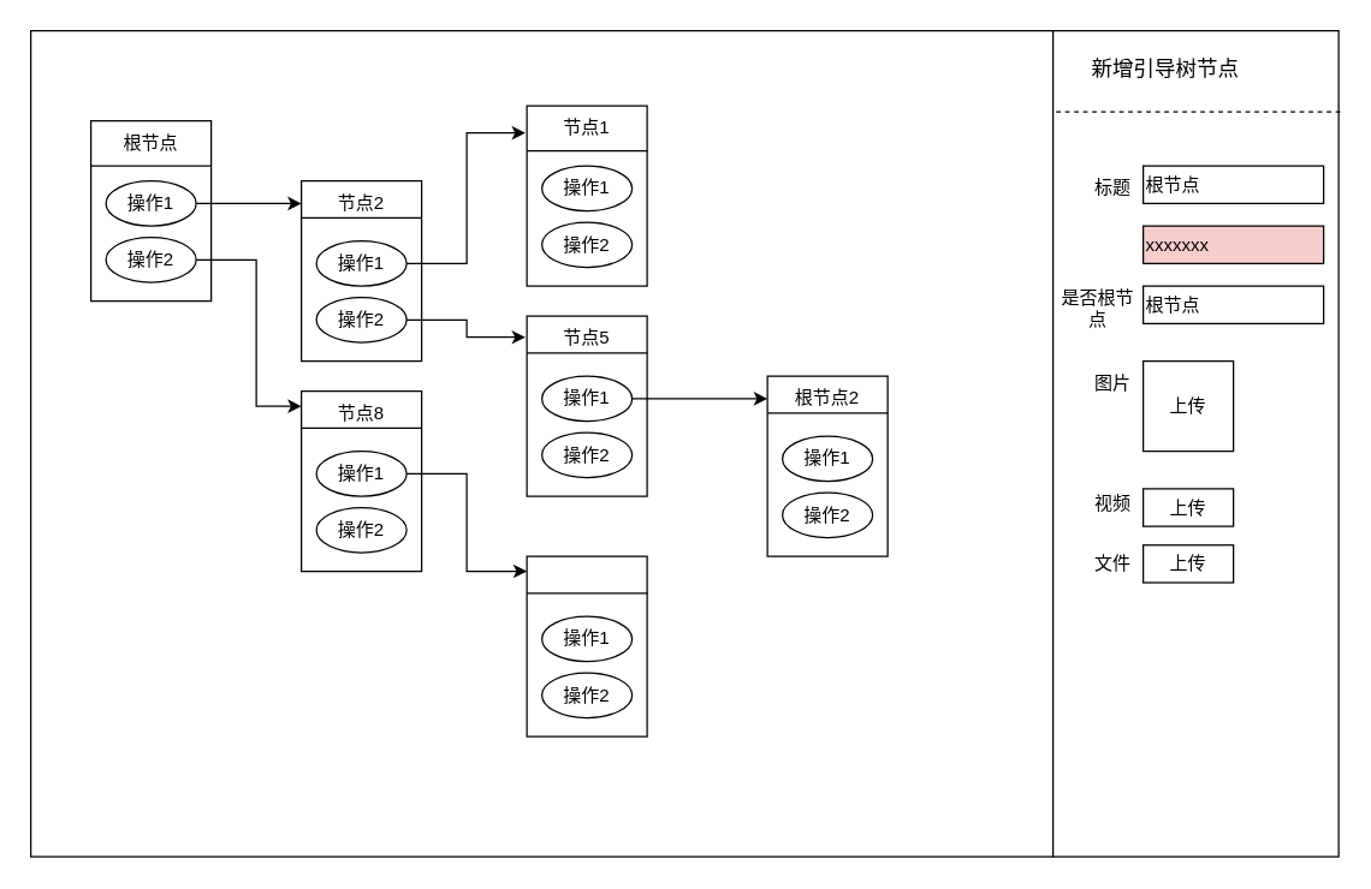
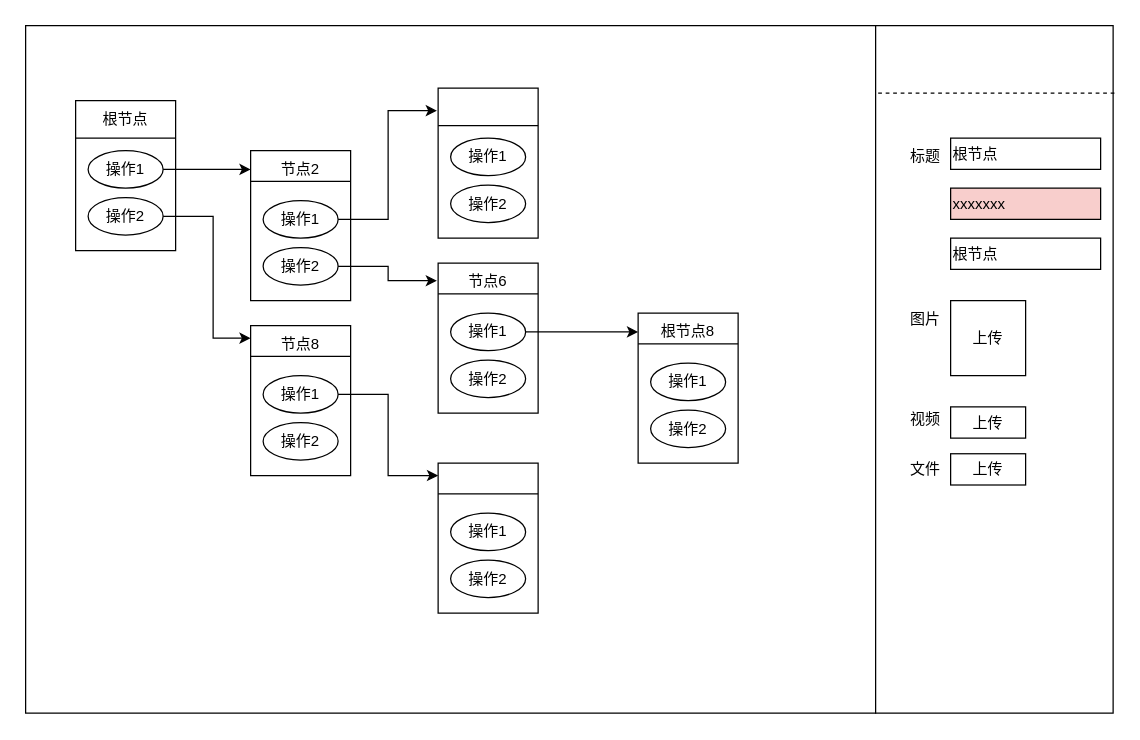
  <mxCell id="0" />
  <mxCell id="1" parent="0" />
  <mxCell id="2" value="" style="rounded=0;whiteSpace=wrap;html=1;" vertex="1" parent="1"><mxGeometry x="20" y="20" width="680" height="550" as="geometry" /></mxCell>
  <mxCell id="3" value="" style="rounded=0;whiteSpace=wrap;html=1;" vertex="1" parent="1"><mxGeometry x="700" y="20" width="190" height="550" as="geometry" /></mxCell>
  <mxCell id="4" value="标题" style="text;html=1;strokeColor=none;fillColor=none;align=center;verticalAlign=middle;whiteSpace=wrap;rounded=0;" vertex="1" parent="1"><mxGeometry x="710" y="110" width="60" height="30" as="geometry" /></mxCell>
  <mxCell id="5" value="根节点" style="rounded=0;whiteSpace=wrap;html=1;align=left;" vertex="1" parent="1"><mxGeometry x="760" y="110" width="120" height="25" as="geometry" /></mxCell>
  <mxCell id="6" value="xxxxxxx" style="rounded=0;whiteSpace=wrap;html=1;align=left;fillColor=#f8cecc;" vertex="1" parent="1"><mxGeometry x="760" y="150" width="120" height="25" as="geometry" /></mxCell>
  <mxCell id="7" value="" style="group" vertex="1" connectable="0" parent="1"><mxGeometry x="350" y="70" width="80" height="120" as="geometry" /></mxCell>
  <mxCell id="8" value="" style="rounded=0;whiteSpace=wrap;html=1;" vertex="1" parent="7"><mxGeometry width="80" height="120" as="geometry" /></mxCell>
- <mxCell id="9" value="节点1" style="text;html=1;strokeColor=none;fillColor=none;align=center;verticalAlign=middle;whiteSpace=wrap;rounded=0;" vertex="1" parent="7"><mxGeometry x="10" width="60" height="30" as="geometry" /></mxCell>
  <mxCell id="10" value="操作1" style="ellipse;whiteSpace=wrap;html=1;" vertex="1" parent="7"><mxGeometry x="10" y="40" width="60" height="30" as="geometry" /></mxCell>
  <mxCell id="11" value="操作2" style="ellipse;whiteSpace=wrap;html=1;" vertex="1" parent="7"><mxGeometry x="10" y="77.5" width="60" height="30" as="geometry" /></mxCell>
  <mxCell id="12" value="" style="endArrow=none;html=1;rounded=0;entryX=1;entryY=0.25;entryDx=0;entryDy=0;exitX=0;exitY=0.25;exitDx=0;exitDy=0;" edge="1" parent="7" source="8" target="8"><mxGeometry width="50" height="50" relative="1" as="geometry"><mxPoint x="10" y="225" as="sourcePoint" /><mxPoint x="60" y="175" as="targetPoint" /></mxGeometry></mxCell>
  <mxCell id="13" value="" style="group" vertex="1" connectable="0" parent="1"><mxGeometry x="200" y="120" width="80" height="120" as="geometry" /></mxCell>
  <mxCell id="14" value="" style="rounded=0;whiteSpace=wrap;html=1;" vertex="1" parent="13"><mxGeometry width="80" height="120" as="geometry" /></mxCell>
  <mxCell id="15" value="节点2" style="text;html=1;strokeColor=none;fillColor=none;align=center;verticalAlign=middle;whiteSpace=wrap;rounded=0;" vertex="1" parent="13"><mxGeometry x="10" width="60" height="30" as="geometry" /></mxCell>
  <mxCell id="16" value="操作1" style="ellipse;whiteSpace=wrap;html=1;" vertex="1" parent="13"><mxGeometry x="10" y="40" width="60" height="30" as="geometry" /></mxCell>
  <mxCell id="17" value="操作2" style="ellipse;whiteSpace=wrap;html=1;" vertex="1" parent="13"><mxGeometry x="10" y="77.5" width="60" height="30" as="geometry" /></mxCell>
  <mxCell id="18" value="" style="endArrow=none;html=1;rounded=0;entryX=1;entryY=0.25;entryDx=0;entryDy=0;exitX=0;exitY=0.25;exitDx=0;exitDy=0;" edge="1" parent="13"><mxGeometry width="50" height="50" relative="1" as="geometry"><mxPoint y="24.5" as="sourcePoint" /><mxPoint x="80" y="24.5" as="targetPoint" /></mxGeometry></mxCell>
  <mxCell id="19" value="" style="group" vertex="1" connectable="0" parent="1"><mxGeometry x="60" y="80" width="80" height="120" as="geometry" /></mxCell>
  <mxCell id="20" value="" style="rounded=0;whiteSpace=wrap;html=1;" vertex="1" parent="19"><mxGeometry width="80" height="120" as="geometry" /></mxCell>
  <mxCell id="21" value="" style="group" vertex="1" connectable="0" parent="19"><mxGeometry x="10" width="60" height="107.5" as="geometry" /></mxCell>
  <mxCell id="22" value="根节点" style="text;html=1;strokeColor=none;fillColor=none;align=center;verticalAlign=middle;whiteSpace=wrap;rounded=0;" vertex="1" parent="21"><mxGeometry width="60" height="30" as="geometry" /></mxCell>
  <mxCell id="23" value="操作1" style="ellipse;whiteSpace=wrap;html=1;" vertex="1" parent="21"><mxGeometry y="40" width="60" height="30" as="geometry" /></mxCell>
  <mxCell id="24" value="操作2" style="ellipse;whiteSpace=wrap;html=1;" vertex="1" parent="21"><mxGeometry y="77.5" width="60" height="30" as="geometry" /></mxCell>
  <mxCell id="25" value="" style="endArrow=none;html=1;rounded=0;exitX=0;exitY=0.25;exitDx=0;exitDy=0;entryX=1;entryY=0.25;entryDx=0;entryDy=0;" edge="1" parent="19" source="20" target="20"><mxGeometry width="50" height="50" relative="1" as="geometry"><mxPoint x="390" y="410" as="sourcePoint" /><mxPoint x="440" y="360" as="targetPoint" /><Array as="points" /></mxGeometry></mxCell>
  <mxCell id="26" value="" style="group" vertex="1" connectable="0" parent="1"><mxGeometry x="200" y="260" width="80" height="120" as="geometry" /></mxCell>
  <mxCell id="27" value="" style="rounded=0;whiteSpace=wrap;html=1;" vertex="1" parent="26"><mxGeometry width="80" height="120" as="geometry" /></mxCell>
  <mxCell id="28" value="节点8" style="text;html=1;strokeColor=none;fillColor=none;align=center;verticalAlign=middle;whiteSpace=wrap;rounded=0;" vertex="1" parent="26"><mxGeometry x="10" width="60" height="30" as="geometry" /></mxCell>
  <mxCell id="29" value="操作1" style="ellipse;whiteSpace=wrap;html=1;" vertex="1" parent="26"><mxGeometry x="10" y="40" width="60" height="30" as="geometry" /></mxCell>
  <mxCell id="30" value="操作2" style="ellipse;whiteSpace=wrap;html=1;" vertex="1" parent="26"><mxGeometry x="10" y="77.5" width="60" height="30" as="geometry" /></mxCell>
  <mxCell id="31" value="" style="endArrow=none;html=1;rounded=0;entryX=1;entryY=0.25;entryDx=0;entryDy=0;exitX=0;exitY=0.25;exitDx=0;exitDy=0;" edge="1" parent="26"><mxGeometry width="50" height="50" relative="1" as="geometry"><mxPoint y="24.5" as="sourcePoint" /><mxPoint x="80" y="24.5" as="targetPoint" /></mxGeometry></mxCell>
  <mxCell id="32" value="" style="group" vertex="1" connectable="0" parent="1"><mxGeometry x="350" y="370" width="80" height="120" as="geometry" /></mxCell>
  <mxCell id="33" value="" style="rounded=0;whiteSpace=wrap;html=1;" vertex="1" parent="32"><mxGeometry width="80" height="120" as="geometry" /></mxCell>
  <mxCell id="34" value="操作1" style="ellipse;whiteSpace=wrap;html=1;" vertex="1" parent="32"><mxGeometry x="10" y="40" width="60" height="30" as="geometry" /></mxCell>
  <mxCell id="35" value="操作2" style="ellipse;whiteSpace=wrap;html=1;" vertex="1" parent="32"><mxGeometry x="10" y="77.5" width="60" height="30" as="geometry" /></mxCell>
  <mxCell id="36" value="" style="endArrow=none;html=1;rounded=0;entryX=1;entryY=0.25;entryDx=0;entryDy=0;exitX=0;exitY=0.25;exitDx=0;exitDy=0;" edge="1" parent="32"><mxGeometry width="50" height="50" relative="1" as="geometry"><mxPoint y="24.5" as="sourcePoint" /><mxPoint x="80" y="24.5" as="targetPoint" /></mxGeometry></mxCell>
  <mxCell id="37" value="" style="group" vertex="1" connectable="0" parent="1"><mxGeometry x="350" y="210" width="80" height="120" as="geometry" /></mxCell>
  <mxCell id="38" value="" style="rounded=0;whiteSpace=wrap;html=1;" vertex="1" parent="37"><mxGeometry width="80" height="120" as="geometry" /></mxCell>
- <mxCell id="39" value="节点5" style="text;html=1;strokeColor=none;fillColor=none;align=center;verticalAlign=middle;whiteSpace=wrap;rounded=0;" vertex="1" parent="37"><mxGeometry x="10" width="60" height="30" as="geometry" /></mxCell>
+ <mxCell id="39" value="节点6" style="text;html=1;strokeColor=none;fillColor=none;align=center;verticalAlign=middle;whiteSpace=wrap;rounded=0;" vertex="1" parent="37"><mxGeometry x="10" width="60" height="30" as="geometry" /></mxCell>
  <mxCell id="40" value="操作1" style="ellipse;whiteSpace=wrap;html=1;" vertex="1" parent="37"><mxGeometry x="10" y="40" width="60" height="30" as="geometry" /></mxCell>
  <mxCell id="41" value="操作2" style="ellipse;whiteSpace=wrap;html=1;" vertex="1" parent="37"><mxGeometry x="10" y="77.5" width="60" height="30" as="geometry" /></mxCell>
  <mxCell id="42" value="" style="endArrow=none;html=1;rounded=0;entryX=1;entryY=0.25;entryDx=0;entryDy=0;exitX=0;exitY=0.25;exitDx=0;exitDy=0;" edge="1" parent="37"><mxGeometry width="50" height="50" relative="1" as="geometry"><mxPoint y="24.5" as="sourcePoint" /><mxPoint x="80" y="24.5" as="targetPoint" /></mxGeometry></mxCell>
  <mxCell id="43" style="edgeStyle=orthogonalEdgeStyle;rounded=0;orthogonalLoop=1;jettySize=auto;html=1;exitX=1;exitY=0.5;exitDx=0;exitDy=0;" edge="1" parent="1" source="23"><mxGeometry relative="1" as="geometry"><mxPoint x="200" y="135" as="targetPoint" /></mxGeometry></mxCell>
  <mxCell id="44" style="edgeStyle=orthogonalEdgeStyle;rounded=0;orthogonalLoop=1;jettySize=auto;html=1;exitX=1;exitY=0.5;exitDx=0;exitDy=0;" edge="1" parent="1" source="24"><mxGeometry relative="1" as="geometry"><mxPoint x="200" y="270" as="targetPoint" /><Array as="points"><mxPoint x="170" y="173" /><mxPoint x="170" y="270" /><mxPoint x="200" y="270" /></Array></mxGeometry></mxCell>
  <mxCell id="45" style="edgeStyle=orthogonalEdgeStyle;rounded=0;orthogonalLoop=1;jettySize=auto;html=1;entryX=0;entryY=0.083;entryDx=0;entryDy=0;entryPerimeter=0;" edge="1" parent="1" source="29" target="33"><mxGeometry relative="1" as="geometry"><mxPoint x="350" y="390" as="targetPoint" /><Array as="points"><mxPoint x="310" y="315" /><mxPoint x="310" y="380" /></Array></mxGeometry></mxCell>
  <mxCell id="46" style="edgeStyle=orthogonalEdgeStyle;rounded=0;orthogonalLoop=1;jettySize=auto;html=1;entryX=-0.012;entryY=0.15;entryDx=0;entryDy=0;entryPerimeter=0;" edge="1" parent="1" source="16" target="8"><mxGeometry relative="1" as="geometry" /></mxCell>
  <mxCell id="47" style="edgeStyle=orthogonalEdgeStyle;rounded=0;orthogonalLoop=1;jettySize=auto;html=1;exitX=1;exitY=0.5;exitDx=0;exitDy=0;entryX=-0.012;entryY=0.117;entryDx=0;entryDy=0;entryPerimeter=0;" edge="1" parent="1" source="17" target="38"><mxGeometry relative="1" as="geometry" /></mxCell>
  <mxCell id="48" value="" style="group" vertex="1" connectable="0" parent="1"><mxGeometry x="510" y="250" width="80" height="120" as="geometry" /></mxCell>
  <mxCell id="49" value="" style="rounded=0;whiteSpace=wrap;html=1;" vertex="1" parent="48"><mxGeometry width="80" height="120" as="geometry" /></mxCell>
- <mxCell id="50" value="根节点2" style="text;html=1;strokeColor=none;fillColor=none;align=center;verticalAlign=middle;whiteSpace=wrap;rounded=0;" vertex="1" parent="48"><mxGeometry x="10" width="60" height="30" as="geometry" /></mxCell>
+ <mxCell id="50" value="根节点8" style="text;html=1;strokeColor=none;fillColor=none;align=center;verticalAlign=middle;whiteSpace=wrap;rounded=0;" vertex="1" parent="48"><mxGeometry x="10" width="60" height="30" as="geometry" /></mxCell>
  <mxCell id="51" value="操作1" style="ellipse;whiteSpace=wrap;html=1;" vertex="1" parent="48"><mxGeometry x="10" y="40" width="60" height="30" as="geometry" /></mxCell>
  <mxCell id="52" value="操作2" style="ellipse;whiteSpace=wrap;html=1;" vertex="1" parent="48"><mxGeometry x="10" y="77.5" width="60" height="30" as="geometry" /></mxCell>
  <mxCell id="53" value="" style="endArrow=none;html=1;rounded=0;entryX=1;entryY=0.25;entryDx=0;entryDy=0;exitX=0;exitY=0.25;exitDx=0;exitDy=0;" edge="1" parent="48"><mxGeometry width="50" height="50" relative="1" as="geometry"><mxPoint y="24.5" as="sourcePoint" /><mxPoint x="80" y="24.5" as="targetPoint" /></mxGeometry></mxCell>
  <mxCell id="54" style="edgeStyle=orthogonalEdgeStyle;rounded=0;orthogonalLoop=1;jettySize=auto;html=1;entryX=0;entryY=0.125;entryDx=0;entryDy=0;entryPerimeter=0;" edge="1" parent="1" source="40" target="49"><mxGeometry relative="1" as="geometry" /></mxCell>
- <mxCell id="55" value="是否根节点" style="text;html=1;strokeColor=none;fillColor=none;align=center;verticalAlign=middle;whiteSpace=wrap;rounded=0;" vertex="1" parent="1"><mxGeometry x="700" y="190" width="60" height="30" as="geometry" /></mxCell>
  <mxCell id="56" value="根节点" style="rounded=0;whiteSpace=wrap;html=1;align=left;" vertex="1" parent="1"><mxGeometry x="760" y="190" width="120" height="25" as="geometry" /></mxCell>
  <mxCell id="57" value="图片" style="text;html=1;strokeColor=none;fillColor=none;align=center;verticalAlign=middle;whiteSpace=wrap;rounded=0;" vertex="1" parent="1"><mxGeometry x="710" y="240" width="60" height="30" as="geometry" /></mxCell>
  <mxCell id="58" value="上传" style="rounded=0;whiteSpace=wrap;html=1;" vertex="1" parent="1"><mxGeometry x="760" y="240" width="60" height="60" as="geometry" /></mxCell>
  <mxCell id="59" value="视频" style="text;html=1;strokeColor=none;fillColor=none;align=center;verticalAlign=middle;whiteSpace=wrap;rounded=0;" vertex="1" parent="1"><mxGeometry x="710" y="320" width="60" height="30" as="geometry" /></mxCell>
  <mxCell id="60" value="上传" style="rounded=0;whiteSpace=wrap;html=1;" vertex="1" parent="1"><mxGeometry x="760" y="325" width="60" height="25" as="geometry" /></mxCell>
  <mxCell id="61" value="文件" style="text;html=1;strokeColor=none;fillColor=none;align=center;verticalAlign=middle;whiteSpace=wrap;rounded=0;" vertex="1" parent="1"><mxGeometry x="710" y="360" width="60" height="30" as="geometry" /></mxCell>
  <mxCell id="62" value="上传" style="rounded=0;whiteSpace=wrap;html=1;" vertex="1" parent="1"><mxGeometry x="760" y="362.5" width="60" height="25" as="geometry" /></mxCell>
  <mxCell id="63" value="" style="endArrow=none;dashed=1;html=1;rounded=0;entryX=1.016;entryY=0.098;entryDx=0;entryDy=0;entryPerimeter=0;exitX=1.003;exitY=0.098;exitDx=0;exitDy=0;exitPerimeter=0;" edge="1" parent="1" source="2" target="3"><mxGeometry width="50" height="50" relative="1" as="geometry"><mxPoint x="380" y="290" as="sourcePoint" /><mxPoint x="430" y="240" as="targetPoint" /></mxGeometry></mxCell>
- <mxCell id="64" value="&lt;font style=&quot;font-size: 14px;&quot;&gt;新增引导树节点&lt;/font&gt;" style="text;html=1;strokeColor=none;fillColor=none;align=center;verticalAlign=middle;whiteSpace=wrap;rounded=0;" vertex="1" parent="1"><mxGeometry x="720" y="30" width="110" height="30" as="geometry" /></mxCell>
